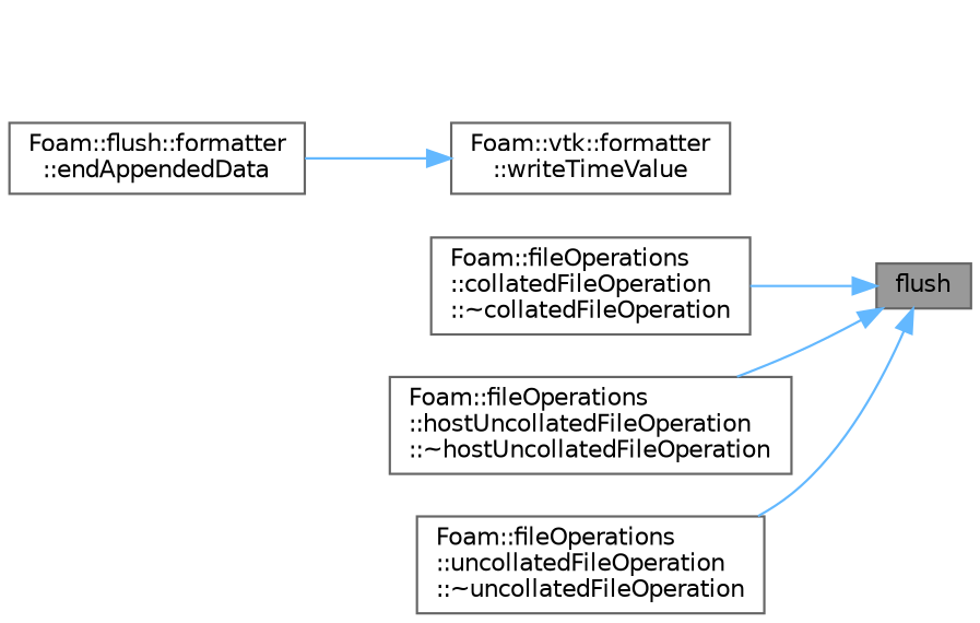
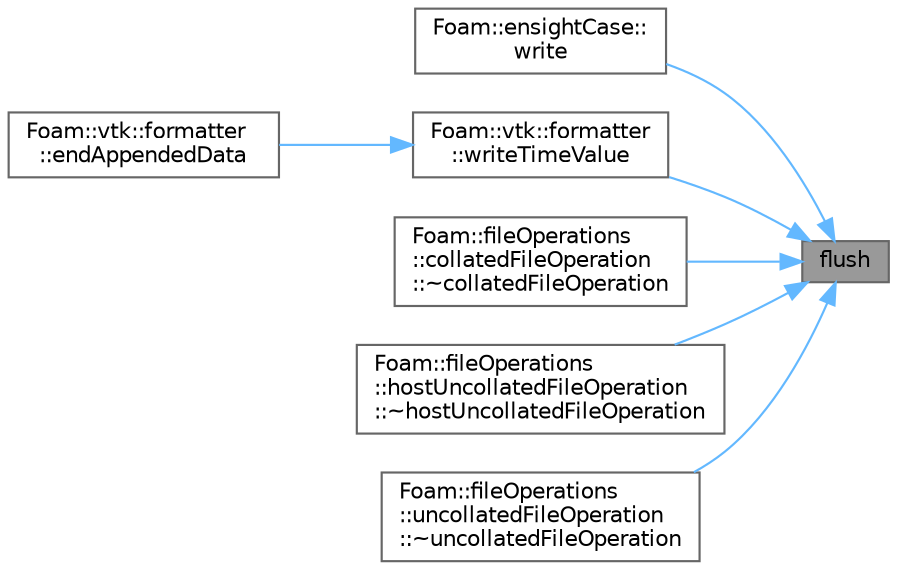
  digraph {
    rankdir=RL
    node [color=grey40 fillcolor=white fontname=Helvetica fontsize=10 shape=box style=filled]
    edge [color=steelblue1 dir=back fontname=Helvetica fontsize=10 labelfontname=Helvetica labelfontsize=10 style=solid]
    n1 [color=gray40 fillcolor=grey60 fontcolor=black height=0.2 label=flush width=0.4]
+   n2 [height=0.2 label="Foam::ensightCase::\lwrite" width=0.4]
    n3 [height=0.2 label="Foam::vtk::formatter\l::writeTimeValue" width=0.4]
    n4 [height=0.2 label="Foam::fileOperations\l::collatedFileOperation\l::~collatedFileOperation" width=0.4]
    n5 [height=0.2 label="Foam::fileOperations\l::hostUncollatedFileOperation\l::~hostUncollatedFileOperation" width=0.4]
    n6 [height=0.2 label="Foam::fileOperations\l::uncollatedFileOperation\l::~uncollatedFileOperation" width=0.4]
-   n7 [height=0.2 label="Foam::flush::formatter\l::endAppendedData" width=0.4]
+   n7 [height=0.2 label="Foam::vtk::formatter\l::endAppendedData" width=0.4]
+   n1 -> n2
+   n1 -> n3
    n1 -> n4
    n1 -> n5
    n1 -> n6
    n3 -> n7
  }
